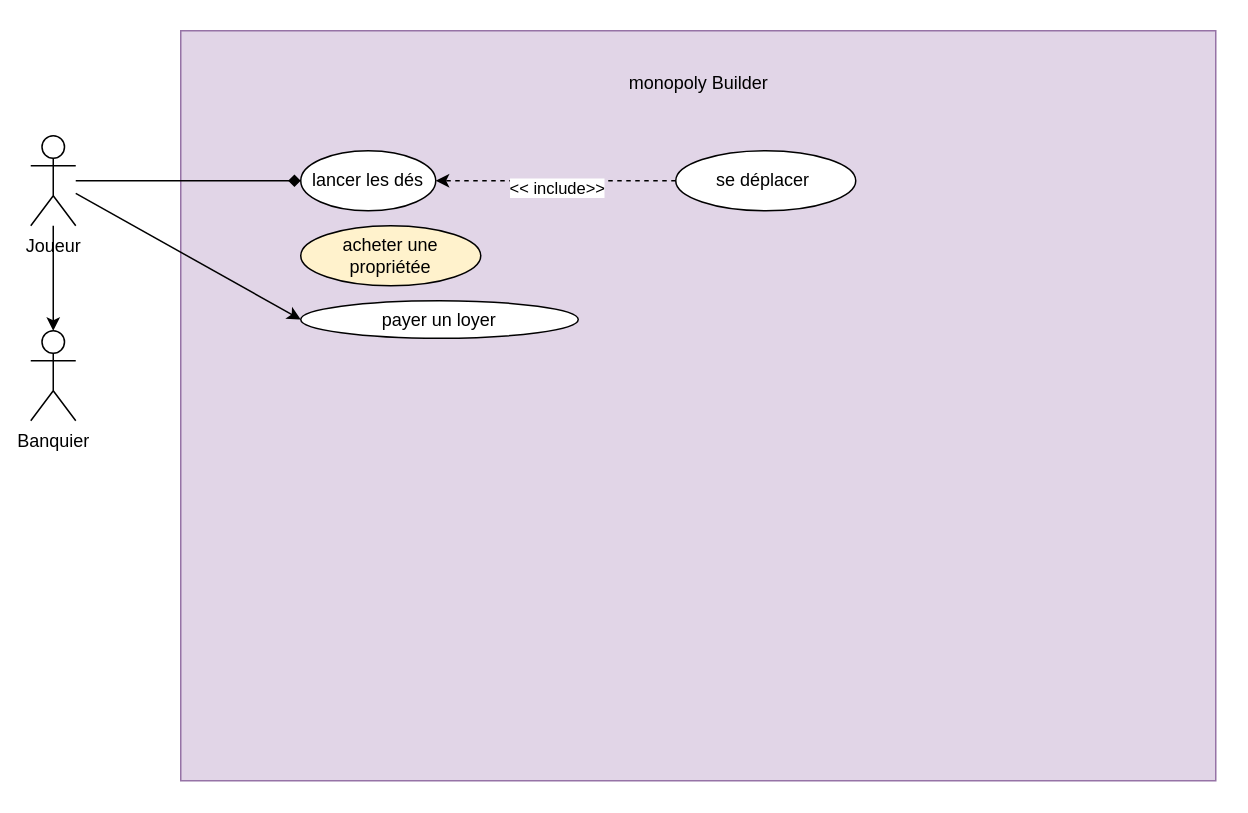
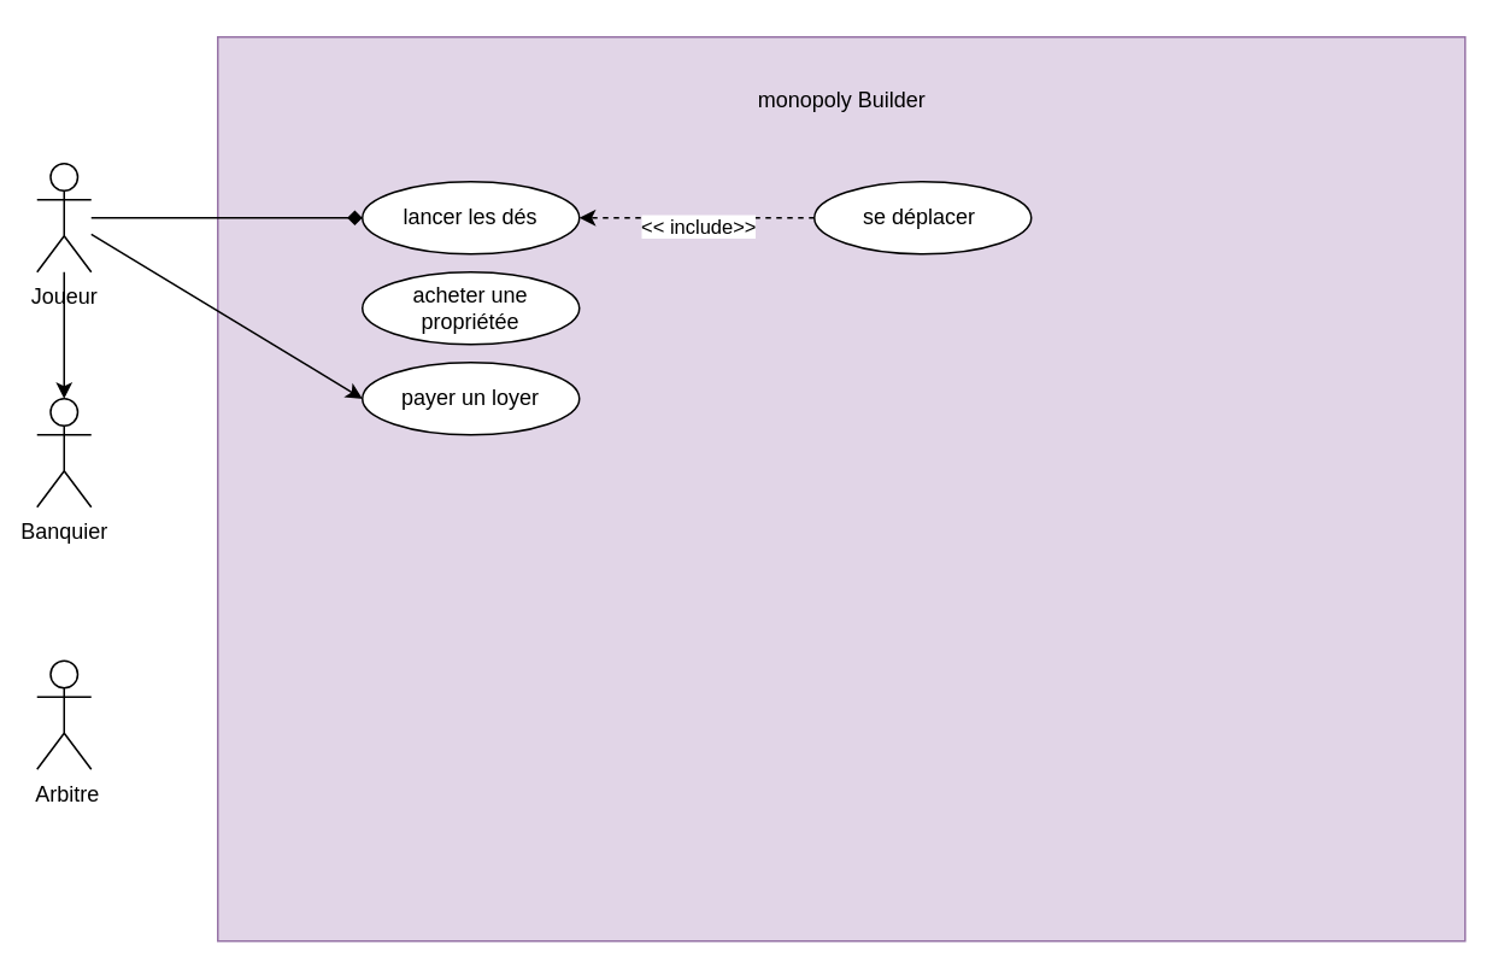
  <mxCell id="0" />
  <mxCell id="1" parent="0" />
  <mxCell id="2" value="" style="rounded=0;whiteSpace=wrap;html=1;fillColor=#e1d5e7;strokeColor=#9673a6;" vertex="1" parent="1"><mxGeometry x="120" y="20" width="690" height="500" as="geometry" /></mxCell>
  <mxCell id="3" style="rounded=0;orthogonalLoop=1;jettySize=auto;html=1;entryX=0;entryY=0.5;entryDx=0;entryDy=0;endArrow=diamond;" edge="1" parent="1" source="6" target="10"><mxGeometry relative="1" as="geometry" /></mxCell>
  <mxCell id="4" style="rounded=0;orthogonalLoop=1;jettySize=auto;html=1;" edge="1" parent="1" source="6" target="7"><mxGeometry relative="1" as="geometry" /></mxCell>
  <mxCell id="5" style="rounded=0;orthogonalLoop=1;jettySize=auto;html=1;entryX=0;entryY=0.5;entryDx=0;entryDy=0;" edge="1" parent="1" source="6" target="15"><mxGeometry relative="1" as="geometry" /></mxCell>
  <mxCell id="6" value="Joueur" style="shape=umlActor;verticalLabelPosition=bottom;verticalAlign=top;html=1;outlineConnect=0;" vertex="1" parent="1"><mxGeometry x="20" y="90" width="30" height="60" as="geometry" /></mxCell>
  <mxCell id="7" value="Banquier" style="shape=umlActor;verticalLabelPosition=bottom;verticalAlign=top;html=1;outlineConnect=0;" vertex="1" parent="1"><mxGeometry x="20" y="220" width="30" height="60" as="geometry" /></mxCell>
+ <mxCell id="8" value="&amp;nbsp;Arbitre" style="shape=umlActor;verticalLabelPosition=bottom;verticalAlign=top;html=1;outlineConnect=0;" vertex="1" parent="1"><mxGeometry x="20" y="365" width="30" height="60" as="geometry" /></mxCell>
  <mxCell id="9" value="monopoly Builder" style="text;html=1;strokeColor=none;fillColor=none;align=center;verticalAlign=middle;whiteSpace=wrap;rounded=0;" vertex="1" parent="1"><mxGeometry x="392.5" y="40" width="145" height="30" as="geometry" /></mxCell>
- <mxCell id="10" value="lancer les dés" style="ellipse;whiteSpace=wrap;html=1;" vertex="1" parent="1"><mxGeometry x="200" y="100" width="90" height="40" as="geometry" /></mxCell>
+ <mxCell id="10" value="lancer les dés" style="ellipse;whiteSpace=wrap;html=1;" vertex="1" parent="1"><mxGeometry x="200" y="100" width="120" height="40" as="geometry" /></mxCell>
  <mxCell id="11" style="rounded=0;orthogonalLoop=1;jettySize=auto;html=1;dashed=1;" edge="1" parent="1" source="13" target="10"><mxGeometry relative="1" as="geometry" /></mxCell>
  <mxCell id="12" value="&amp;lt;&amp;lt; include&amp;gt;&amp;gt;" style="edgeLabel;html=1;align=center;verticalAlign=middle;resizable=0;points=[];" vertex="1" connectable="0" parent="11"><mxGeometry x="0.006" y="4" relative="1" as="geometry"><mxPoint as="offset" /></mxGeometry></mxCell>
  <mxCell id="13" value="se déplacer&amp;nbsp;" style="ellipse;whiteSpace=wrap;html=1;" vertex="1" parent="1"><mxGeometry x="450" y="100" width="120" height="40" as="geometry" /></mxCell>
- <mxCell id="14" value="acheter une propriétée" style="ellipse;whiteSpace=wrap;html=1;fillColor=#fff2cc;" vertex="1" parent="1"><mxGeometry x="200" y="150" width="120" height="40" as="geometry" /></mxCell>
- <mxCell id="15" value="payer un loyer" style="ellipse;whiteSpace=wrap;html=1;" vertex="1" parent="1"><mxGeometry x="200" y="200" width="185" height="25" as="geometry" /></mxCell>
+ <mxCell id="14" value="acheter une propriétée" style="ellipse;whiteSpace=wrap;html=1;" vertex="1" parent="1"><mxGeometry x="200" y="150" width="120" height="40" as="geometry" /></mxCell>
+ <mxCell id="15" value="payer un loyer" style="ellipse;whiteSpace=wrap;html=1;" vertex="1" parent="1"><mxGeometry x="200" y="200" width="120" height="40" as="geometry" /></mxCell>
